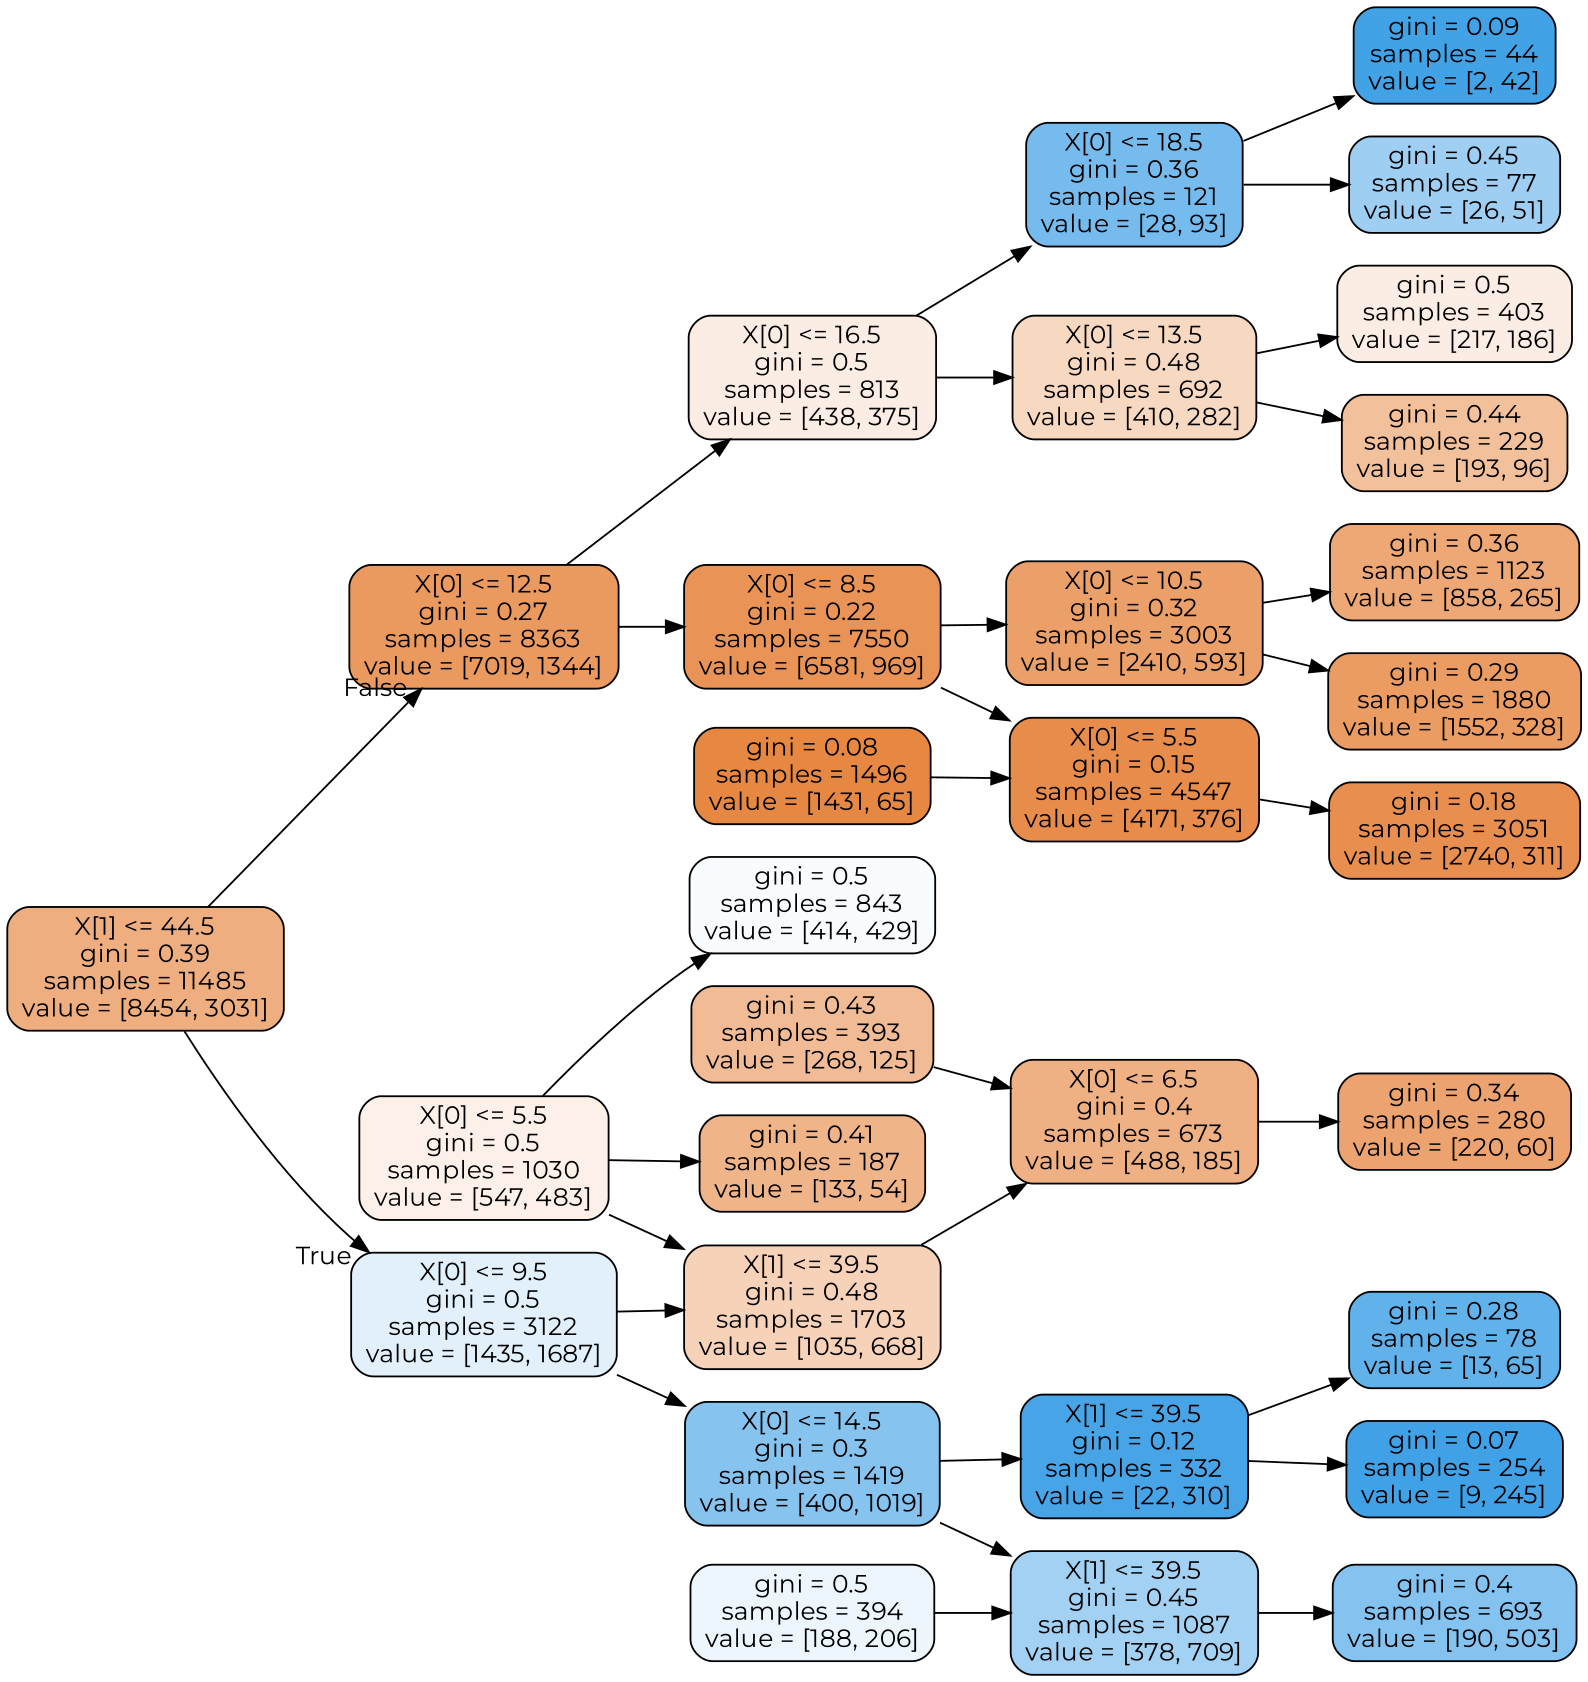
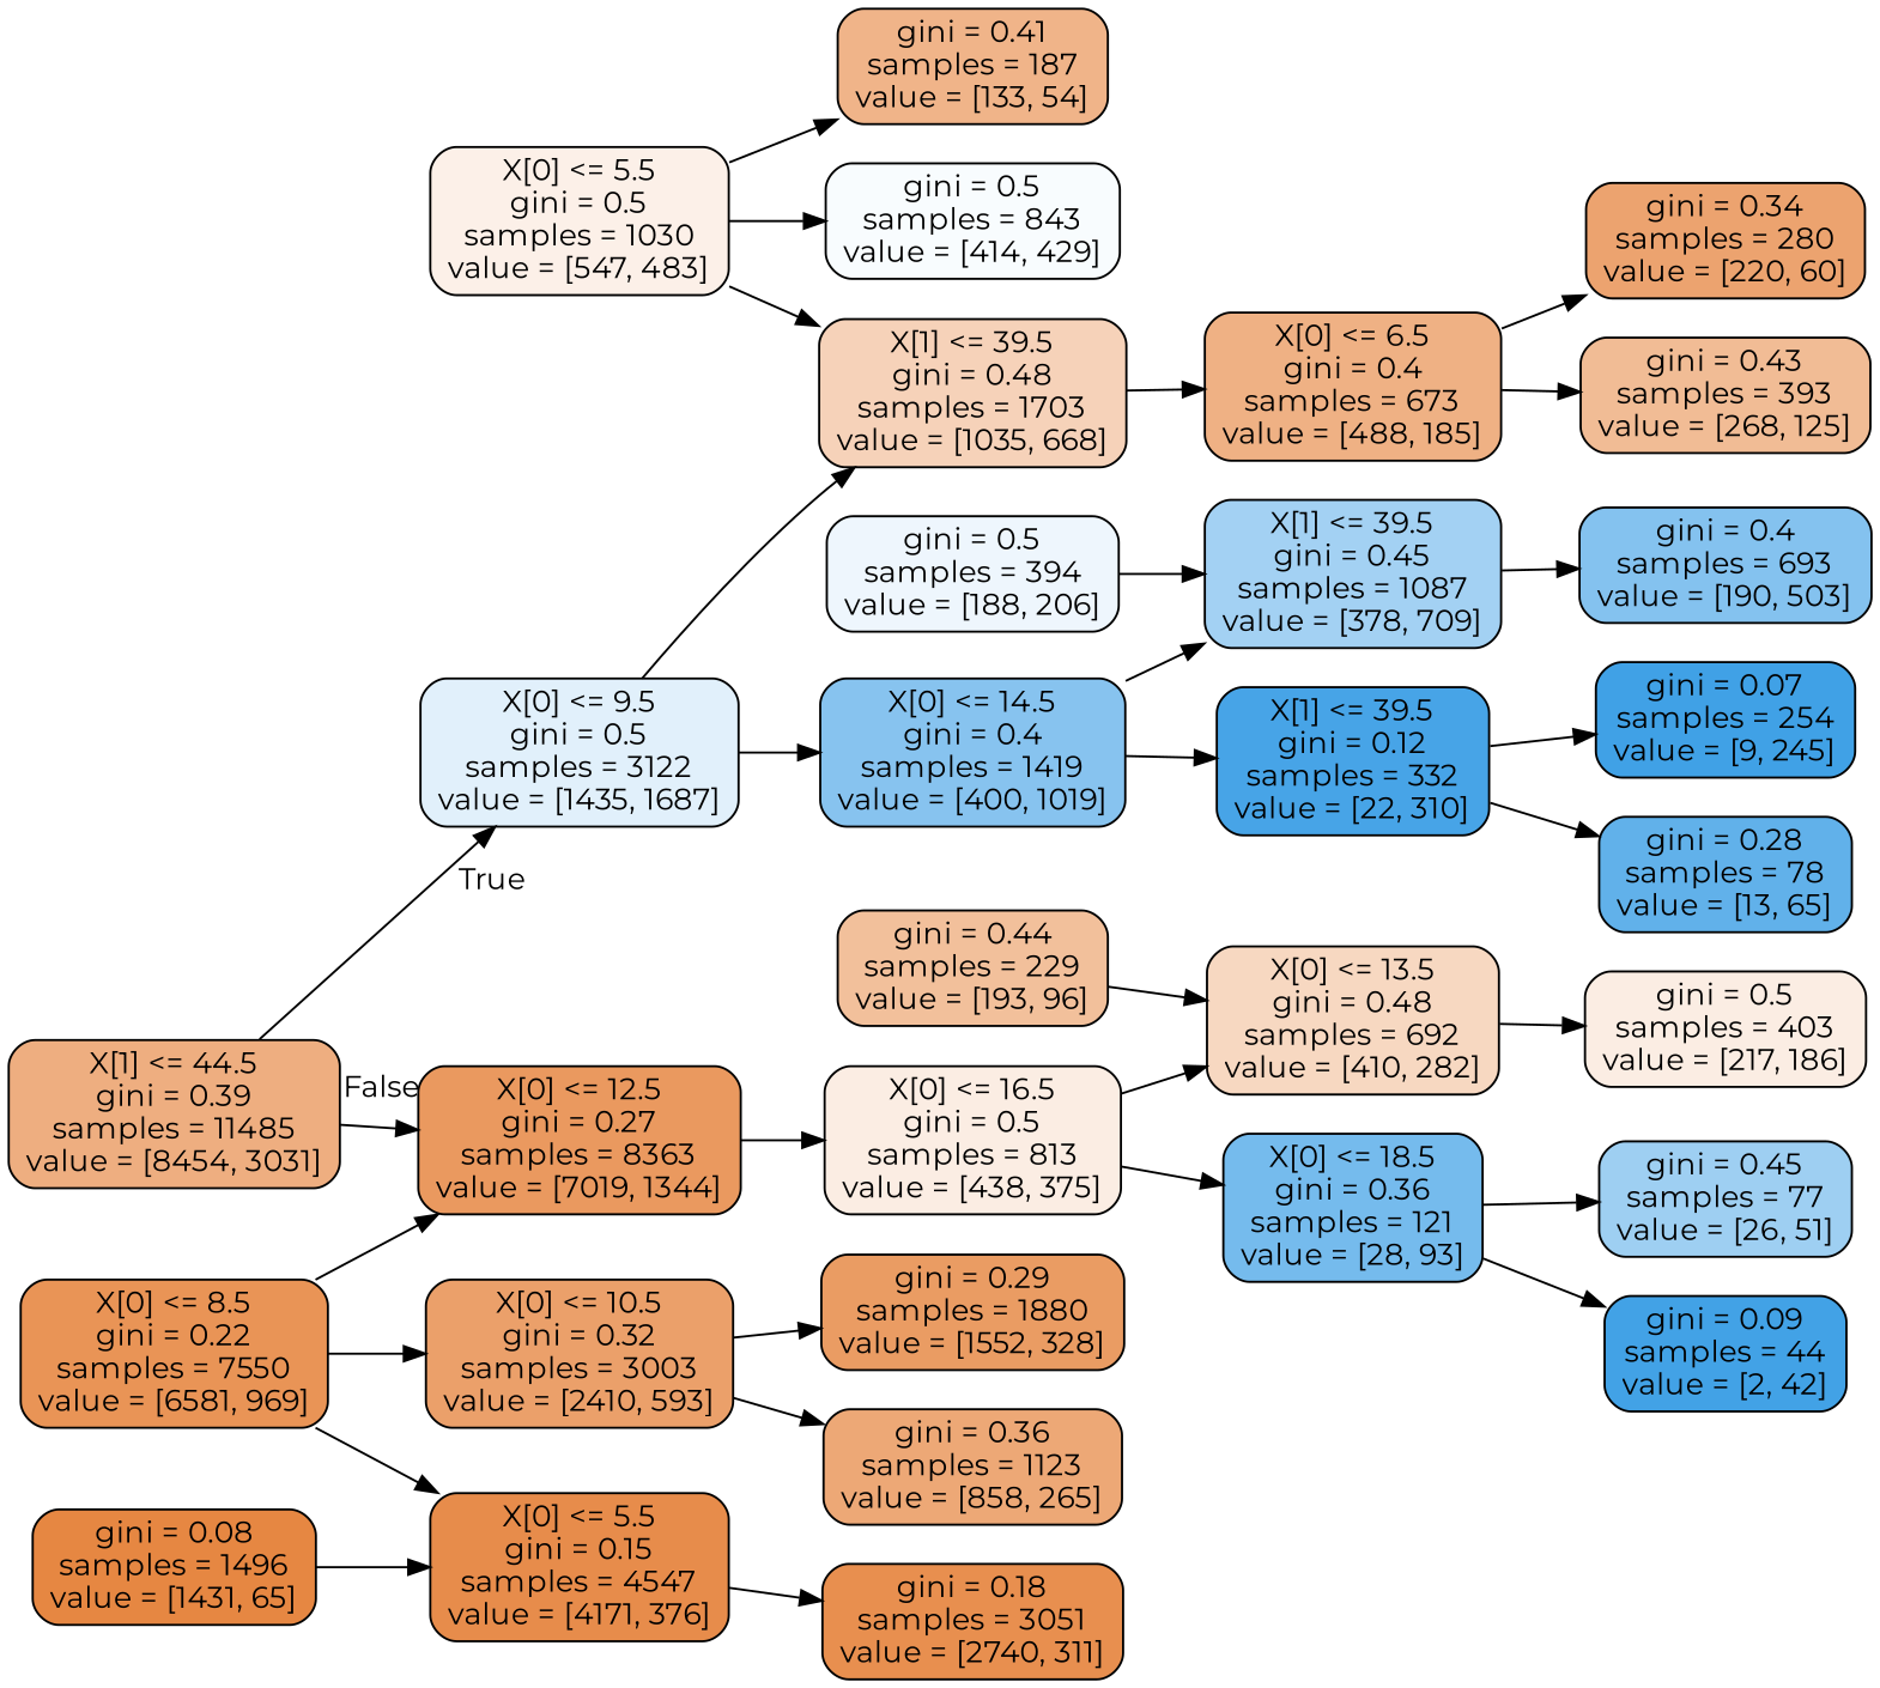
  digraph {
    fontname=Montserrat
    rankdir=LR
    node [color=black fillcolor="#fbede3" fontname=Montserrat shape=box style="filled, rounded"]
    edge [fontname=Montserrat]
    n1 [fillcolor="#eeae80" label="X[1] <= 44.5\ngini = 0.39\nsamples = 11485\nvalue = [8454, 3031]"]
    n2 [fillcolor="#e1f0fb" label="X[0] <= 9.5\ngini = 0.5\nsamples = 3122\nvalue = [1435, 1687]"]
    n3 [fillcolor="#ea995f" label="X[0] <= 12.5\ngini = 0.27\nsamples = 8363\nvalue = [7019, 1344]"]
    n4 [fillcolor="#f6d2b9" label="X[1] <= 39.5\ngini = 0.48\nsamples = 1703\nvalue = [1035, 668]"]
-   n5 [fillcolor="#87c3ef" label="X[0] <= 14.5\ngini = 0.3\nsamples = 1419\nvalue = [400, 1019]"]
+   n5 [fillcolor="#87c3ef" label="X[0] <= 14.5\ngini = 0.4\nsamples = 1419\nvalue = [400, 1019]"]
    n6 [fillcolor="#e99456" label="X[0] <= 8.5\ngini = 0.22\nsamples = 7550\nvalue = [6581, 969]"]
    n7 [label="X[0] <= 16.5\ngini = 0.5\nsamples = 813\nvalue = [438, 375]"]
    n8 [fillcolor="#efb184" label="X[0] <= 6.5\ngini = 0.4\nsamples = 673\nvalue = [488, 185]"]
    n9 [fillcolor="#a3d1f3" label="X[1] <= 39.5\ngini = 0.45\nsamples = 1087\nvalue = [378, 709]"]
    n10 [fillcolor="#47a4e7" label="X[1] <= 39.5\ngini = 0.12\nsamples = 332\nvalue = [22, 310]"]
    n11 [fillcolor="#fcf0e8" label="X[0] <= 5.5\ngini = 0.5\nsamples = 1030\nvalue = [547, 483]"]
    n12 [fillcolor="#f0b489" label="gini = 0.41\nsamples = 187\nvalue = [133, 54]"]
    n13 [fillcolor="#f8fcfe" label="gini = 0.5\nsamples = 843\nvalue = [414, 429]"]
    n14 [fillcolor="#eca36f" label="gini = 0.34\nsamples = 280\nvalue = [220, 60]"]
    n15 [fillcolor="#f1bc95" label="gini = 0.43\nsamples = 393\nvalue = [268, 125]"]
    n16 [fillcolor="#84c2ef" label="gini = 0.4\nsamples = 693\nvalue = [190, 503]"]
    n17 [fillcolor="#40a1e6" label="gini = 0.07\nsamples = 254\nvalue = [9, 245]"]
    n18 [fillcolor="#61b1ea" label="gini = 0.28\nsamples = 78\nvalue = [13, 65]"]
    n19 [fillcolor="#eef6fd" label="gini = 0.5\nsamples = 394\nvalue = [188, 206]"]
    n20 [fillcolor="#e78c4b" label="X[0] <= 5.5\ngini = 0.15\nsamples = 4547\nvalue = [4171, 376]"]
    n21 [fillcolor="#eba06a" label="X[0] <= 10.5\ngini = 0.32\nsamples = 3003\nvalue = [2410, 593]"]
    n22 [fillcolor="#f7d8c1" label="X[0] <= 13.5\ngini = 0.48\nsamples = 692\nvalue = [410, 282]"]
    n23 [fillcolor="#75bbed" label="X[0] <= 18.5\ngini = 0.36\nsamples = 121\nvalue = [28, 93]"]
    n24 [fillcolor="#e88f4f" label="gini = 0.18\nsamples = 3051\nvalue = [2740, 311]"]
    n25 [fillcolor="#ea9c63" label="gini = 0.29\nsamples = 1880\nvalue = [1552, 328]"]
    n26 [fillcolor="#eda876" label="gini = 0.36\nsamples = 1123\nvalue = [858, 265]"]
    n27 [fillcolor="#e68742" label="gini = 0.08\nsamples = 1496\nvalue = [1431, 65]"]
    n28 [fillcolor="#f2c09b" label="gini = 0.44\nsamples = 229\nvalue = [193, 96]"]
    n29 [label="gini = 0.5\nsamples = 403\nvalue = [217, 186]"]
    n30 [fillcolor="#9ecff2" label="gini = 0.45\nsamples = 77\nvalue = [26, 51]"]
    n31 [fillcolor="#42a2e6" label="gini = 0.09\nsamples = 44\nvalue = [2, 42]"]
    n1 -> n2 [headlabel=True labelangle=45 labeldistance=2.5]
    n1 -> n3 [headlabel=False labelangle=-45 labeldistance=2.5]
    n2 -> n4
    n2 -> n5
-   n3 -> n6
+   n6 -> n3
    n3 -> n7
    n4 -> n8
    n5 -> n9
    n5 -> n10
    n6 -> n20
    n6 -> n21
    n7 -> n22
    n7 -> n23
    n8 -> n14
-   n15 -> n8
+   n8 -> n15
    n9 -> n16
    n10 -> n17
    n10 -> n18
    n11 -> n4
    n11 -> n12
    n11 -> n13
    n19 -> n9
    n20 -> n24
    n21 -> n25
    n21 -> n26
-   n22 -> n28
+   n28 -> n22
    n22 -> n29
    n23 -> n30
    n23 -> n31
    n27 -> n20
  }
